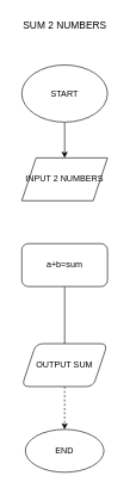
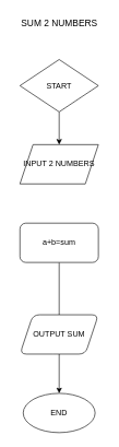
  <mxCell id="0" />
  <mxCell id="1" parent="0" />
  <mxCell id="2" value="" style="edgeStyle=orthogonalEdgeStyle;rounded=0;orthogonalLoop=1;jettySize=auto;html=1;" edge="1" parent="1" source="3" target="5"><mxGeometry relative="1" as="geometry" /></mxCell>
- <mxCell id="3" value="START" style="ellipse;whiteSpace=wrap;html=1;" vertex="1" parent="1"><mxGeometry x="30" y="90" width="120" height="80" as="geometry" /></mxCell>
+ <mxCell id="3" value="START" style="rhombus;whiteSpace=wrap;html=1;" vertex="1" parent="1"><mxGeometry x="30" y="90" width="120" height="80" as="geometry" /></mxCell>
  <mxCell id="4" value="&lt;font style=&quot;font-size: 14px;&quot;&gt;SUM 2 NUMBERS&lt;/font&gt;" style="text;html=1;align=center;verticalAlign=middle;resizable=0;points=[];autosize=1;strokeColor=none;fillColor=none;" vertex="1" parent="1"><mxGeometry x="20" y="20" width="140" height="30" as="geometry" /></mxCell>
  <mxCell id="5" value="INPUT 2 NUMBERS" style="shape=parallelogram;perimeter=parallelogramPerimeter;whiteSpace=wrap;html=1;fixedSize=1;" vertex="1" parent="1"><mxGeometry x="30" y="220" width="120" height="60" as="geometry" /></mxCell>
  <mxCell id="6" value="" style="edgeStyle=orthogonalEdgeStyle;rounded=0;orthogonalLoop=1;jettySize=auto;html=1;endArrow=none;" edge="1" parent="1" source="7" target="9"><mxGeometry relative="1" as="geometry" /></mxCell>
  <mxCell id="7" value="a+b=sum" style="rounded=1;whiteSpace=wrap;html=1;" vertex="1" parent="1"><mxGeometry x="30" y="340" width="120" height="60" as="geometry" /></mxCell>
- <mxCell id="8" value="" style="edgeStyle=orthogonalEdgeStyle;rounded=0;orthogonalLoop=1;jettySize=auto;html=1;dashed=1;" edge="1" parent="1" source="9" target="10"><mxGeometry relative="1" as="geometry" /></mxCell>
+ <mxCell id="8" value="" style="edgeStyle=orthogonalEdgeStyle;rounded=0;orthogonalLoop=1;jettySize=auto;html=1;" edge="1" parent="1" source="9" target="10"><mxGeometry relative="1" as="geometry" /></mxCell>
  <mxCell id="9" value="OUTPUT SUM" style="shape=parallelogram;perimeter=parallelogramPerimeter;whiteSpace=wrap;html=1;fixedSize=1;rounded=1;" vertex="1" parent="1"><mxGeometry x="30" y="480" width="120" height="60" as="geometry" /></mxCell>
  <mxCell id="10" value="END" style="ellipse;whiteSpace=wrap;html=1;rounded=1;" vertex="1" parent="1"><mxGeometry x="35" y="600" width="110" height="60" as="geometry" /></mxCell>
